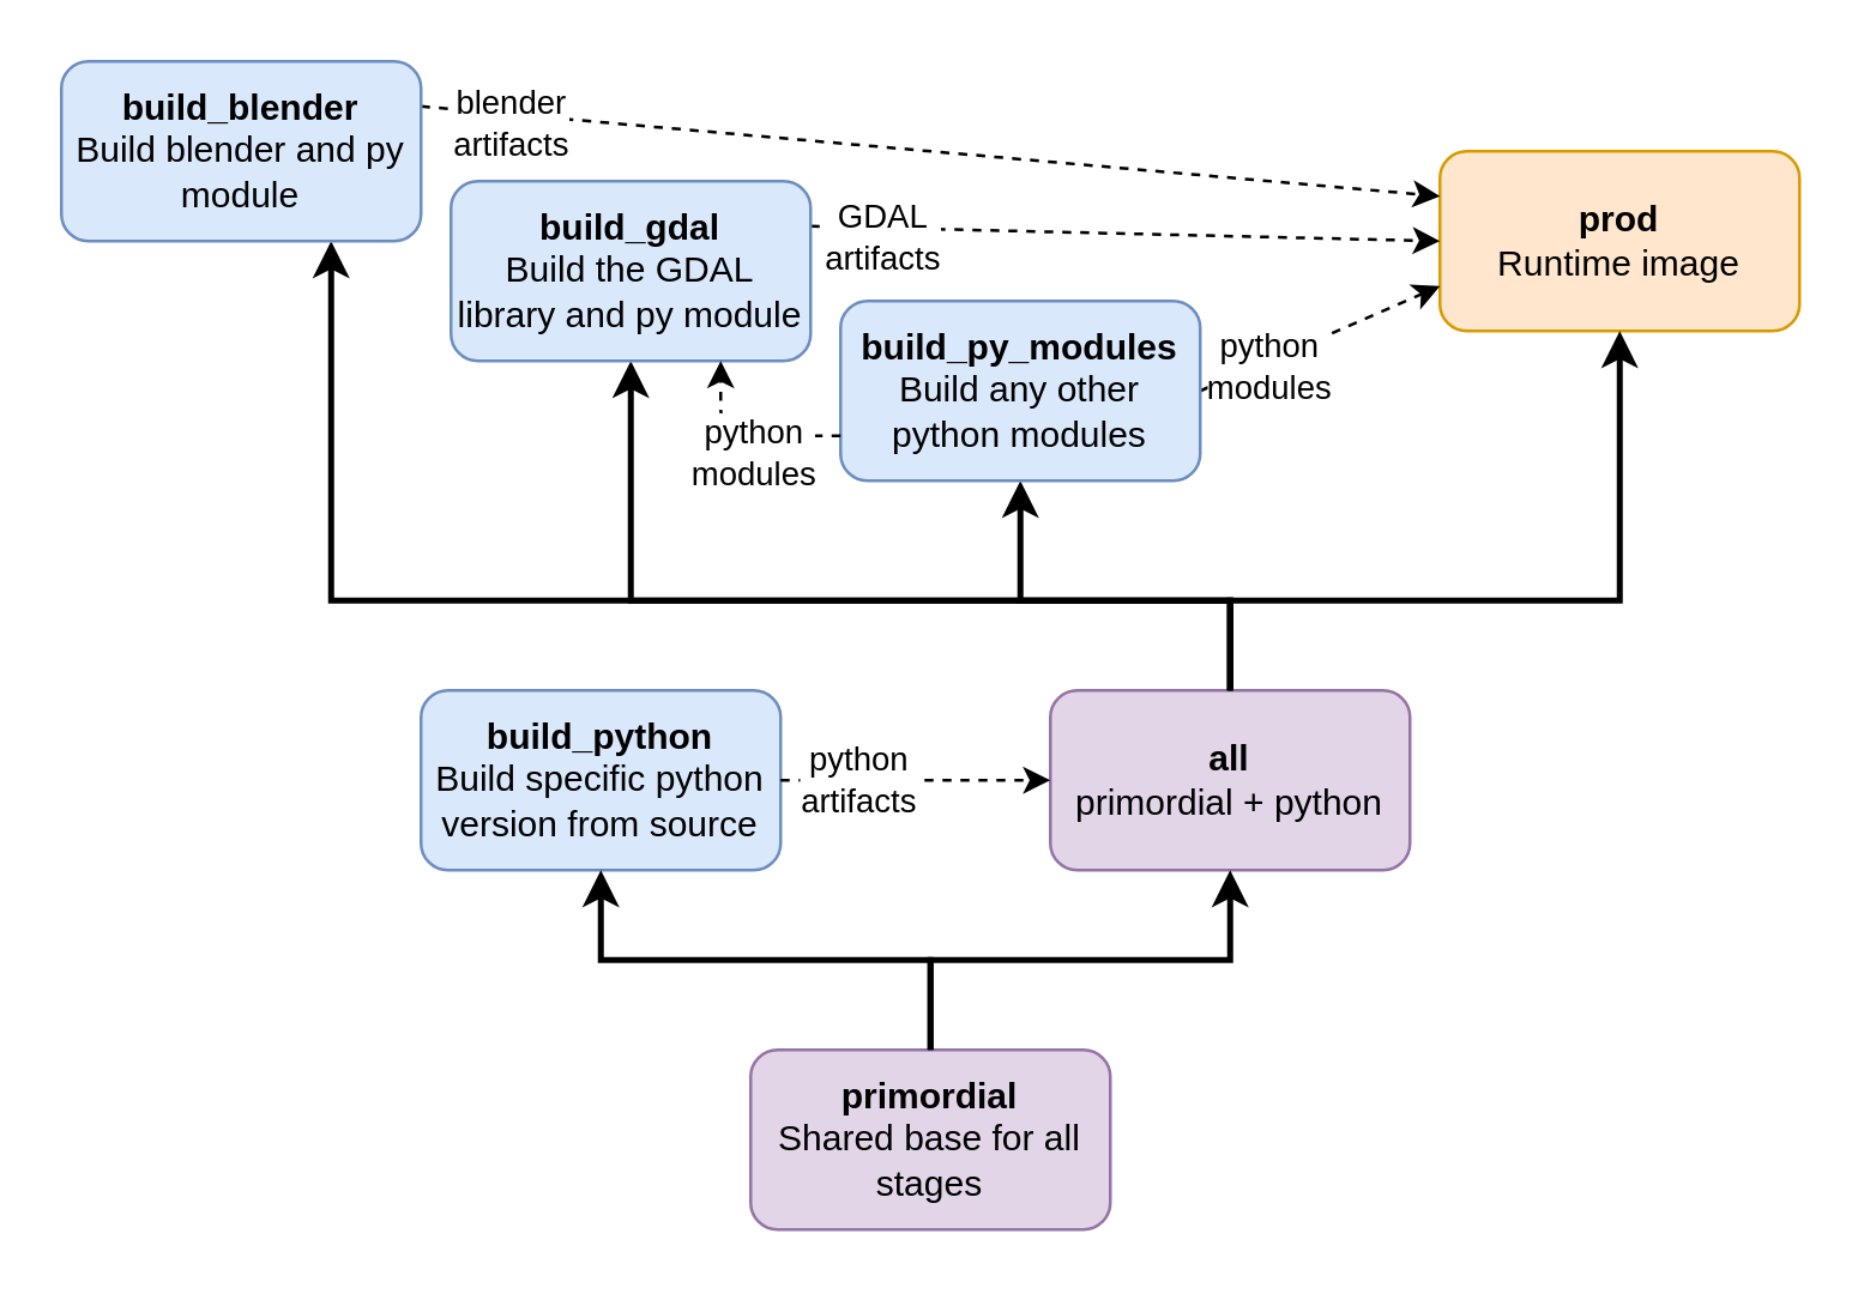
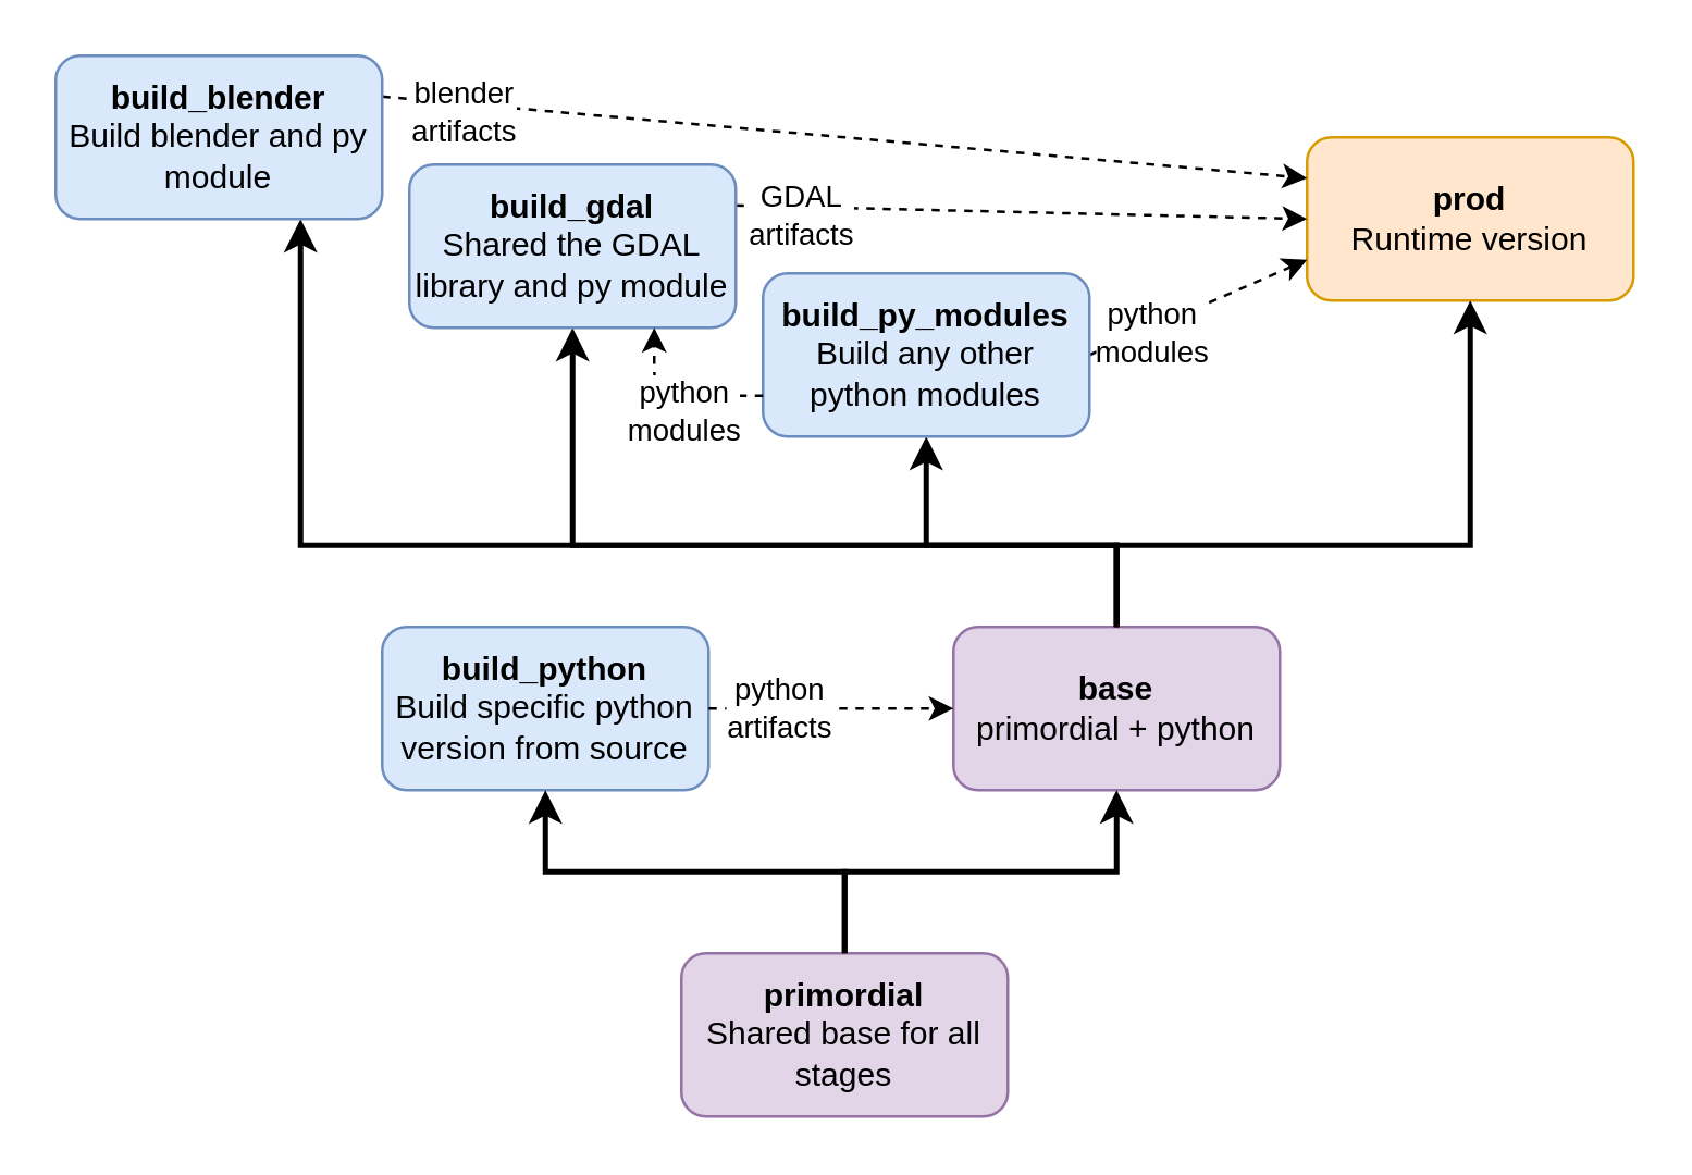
  <mxCell id="0" />
  <mxCell id="1" parent="0" />
  <mxCell id="2" value="&lt;b&gt;primordial&lt;/b&gt;&lt;br&gt;Shared base for all stages" style="rounded=1;whiteSpace=wrap;html=1;fillColor=#e1d5e7;strokeColor=#9673a6;" parent="1" vertex="1"><mxGeometry x="250" y="350" width="120" height="60" as="geometry" /></mxCell>
  <mxCell id="3" value="&lt;b&gt;build_python&lt;/b&gt;&lt;br&gt;Build specific python version from source" style="rounded=1;whiteSpace=wrap;html=1;fillColor=#dae8fc;strokeColor=#6c8ebf;" parent="1" vertex="1"><mxGeometry x="140" y="230" width="120" height="60" as="geometry" /></mxCell>
  <mxCell id="4" value="" style="endArrow=classic;html=1;rounded=0;exitX=0.5;exitY=0;exitDx=0;exitDy=0;entryX=0.5;entryY=1;entryDx=0;entryDy=0;strokeWidth=2;edgeStyle=orthogonalEdgeStyle;" parent="1" source="2" target="3" edge="1"><mxGeometry width="50" height="50" relative="1" as="geometry"><mxPoint x="380" y="370" as="sourcePoint" /><mxPoint x="430" y="320" as="targetPoint" /><Array as="points"><mxPoint x="310" y="320" /><mxPoint x="200" y="320" /></Array></mxGeometry></mxCell>
- <mxCell id="5" value="&lt;b&gt;all&lt;/b&gt;&lt;br&gt;primordial + python" style="rounded=1;whiteSpace=wrap;html=1;fillColor=#e1d5e7;strokeColor=#9673a6;" parent="1" vertex="1"><mxGeometry x="350" y="230" width="120" height="60" as="geometry" /></mxCell>
+ <mxCell id="5" value="&lt;b&gt;base&lt;/b&gt;&lt;br&gt;primordial + python" style="rounded=1;whiteSpace=wrap;html=1;fillColor=#e1d5e7;strokeColor=#9673a6;" parent="1" vertex="1"><mxGeometry x="350" y="230" width="120" height="60" as="geometry" /></mxCell>
  <mxCell id="6" value="" style="endArrow=classic;html=1;rounded=0;exitX=0.5;exitY=0;exitDx=0;exitDy=0;entryX=0.5;entryY=1;entryDx=0;entryDy=0;strokeWidth=2;edgeStyle=orthogonalEdgeStyle;" parent="1" source="2" target="5" edge="1"><mxGeometry width="50" height="50" relative="1" as="geometry"><mxPoint x="320" y="360" as="sourcePoint" /><mxPoint x="240" y="310" as="targetPoint" /></mxGeometry></mxCell>
  <mxCell id="7" value="" style="endArrow=classic;html=1;rounded=0;exitX=0.5;exitY=0;exitDx=0;exitDy=0;entryX=0.75;entryY=1;entryDx=0;entryDy=0;strokeWidth=2;edgeStyle=orthogonalEdgeStyle;" parent="1" source="5" edge="1"><mxGeometry width="50" height="50" relative="1" as="geometry"><mxPoint x="350" y="360" as="sourcePoint" /><mxPoint x="110" y="80" as="targetPoint" /><Array as="points"><mxPoint x="410" y="200" /><mxPoint x="110" y="200" /></Array></mxGeometry></mxCell>
  <mxCell id="8" value="" style="endArrow=classic;html=1;rounded=0;exitX=0.5;exitY=0;exitDx=0;exitDy=0;entryX=0.5;entryY=1;entryDx=0;entryDy=0;strokeWidth=2;edgeStyle=orthogonalEdgeStyle;" parent="1" source="5" edge="1"><mxGeometry width="50" height="50" relative="1" as="geometry"><mxPoint x="390" y="240" as="sourcePoint" /><mxPoint x="210" y="120" as="targetPoint" /><Array as="points"><mxPoint x="410" y="200" /><mxPoint x="210" y="200" /></Array></mxGeometry></mxCell>
  <mxCell id="9" value="" style="endArrow=classic;html=1;rounded=0;exitX=0.5;exitY=0;exitDx=0;exitDy=0;entryX=0.5;entryY=1;entryDx=0;entryDy=0;strokeWidth=2;edgeStyle=orthogonalEdgeStyle;" parent="1" source="5" edge="1"><mxGeometry width="50" height="50" relative="1" as="geometry"><mxPoint x="390" y="240" as="sourcePoint" /><mxPoint x="340" y="160" as="targetPoint" /><Array as="points"><mxPoint x="410" y="200" /><mxPoint x="340" y="200" /></Array></mxGeometry></mxCell>
  <mxCell id="10" value="" style="endArrow=classic;html=1;rounded=0;strokeWidth=1;entryX=0;entryY=0.5;entryDx=0;entryDy=0;exitX=1;exitY=0.5;exitDx=0;exitDy=0;dashed=1;" parent="1" source="3" target="5" edge="1"><mxGeometry width="50" height="50" relative="1" as="geometry"><mxPoint x="230" y="130" as="sourcePoint" /><mxPoint x="280" y="80" as="targetPoint" /></mxGeometry></mxCell>
  <mxCell id="11" value="python&lt;br&gt;artifacts" style="edgeLabel;html=1;align=center;verticalAlign=middle;resizable=0;points=[];" parent="10" vertex="1" connectable="0"><mxGeometry x="-0.578" y="-1" relative="1" as="geometry"><mxPoint x="6" y="-2" as="offset" /></mxGeometry></mxCell>
- <mxCell id="12" value="&lt;b&gt;prod&lt;/b&gt;&lt;br&gt;Runtime image" style="rounded=1;whiteSpace=wrap;html=1;fillColor=#ffe6cc;strokeColor=#d79b00;" parent="1" vertex="1"><mxGeometry x="480" y="50" width="120" height="60" as="geometry" /></mxCell>
+ <mxCell id="12" value="&lt;b&gt;prod&lt;/b&gt;&lt;br&gt;Runtime version" style="rounded=1;whiteSpace=wrap;html=1;fillColor=#ffe6cc;strokeColor=#d79b00;" parent="1" vertex="1"><mxGeometry x="480" y="50" width="120" height="60" as="geometry" /></mxCell>
  <mxCell id="13" value="" style="endArrow=classic;html=1;rounded=0;exitX=0.5;exitY=0;exitDx=0;exitDy=0;entryX=0.5;entryY=1;entryDx=0;entryDy=0;strokeWidth=2;edgeStyle=orthogonalEdgeStyle;" parent="1" source="5" target="12" edge="1"><mxGeometry width="50" height="50" relative="1" as="geometry"><mxPoint x="420" y="240" as="sourcePoint" /><mxPoint x="350" y="170" as="targetPoint" /><Array as="points"><mxPoint x="410" y="200" /><mxPoint x="540" y="200" /></Array></mxGeometry></mxCell>
  <mxCell id="14" value="" style="endArrow=classic;html=1;rounded=0;strokeWidth=1;entryX=0;entryY=0.75;entryDx=0;entryDy=0;exitX=1;exitY=0.5;exitDx=0;exitDy=0;dashed=1;" parent="1" target="12" edge="1"><mxGeometry width="50" height="50" relative="1" as="geometry"><mxPoint x="400" y="130" as="sourcePoint" /><mxPoint x="360" y="270" as="targetPoint" /></mxGeometry></mxCell>
  <mxCell id="15" value="python&lt;br&gt;modules" style="edgeLabel;html=1;align=center;verticalAlign=middle;resizable=0;points=[];" parent="14" vertex="1" connectable="0"><mxGeometry x="-0.578" y="-1" relative="1" as="geometry"><mxPoint x="6" y="-2" as="offset" /></mxGeometry></mxCell>
  <mxCell id="16" value="" style="endArrow=classic;html=1;rounded=0;strokeWidth=1;entryX=0;entryY=0.5;entryDx=0;entryDy=0;exitX=1;exitY=0.25;exitDx=0;exitDy=0;dashed=1;" parent="1" target="12" edge="1"><mxGeometry width="50" height="50" relative="1" as="geometry"><mxPoint x="270" y="75" as="sourcePoint" /><mxPoint x="490" y="85" as="targetPoint" /></mxGeometry></mxCell>
  <mxCell id="17" value="GDAL&lt;br&gt;artifacts" style="edgeLabel;html=1;align=center;verticalAlign=middle;resizable=0;points=[];" parent="16" vertex="1" connectable="0"><mxGeometry x="-0.578" y="-1" relative="1" as="geometry"><mxPoint x="-20" y="1" as="offset" /></mxGeometry></mxCell>
  <mxCell id="18" value="" style="endArrow=classic;html=1;rounded=0;strokeWidth=1;entryX=0;entryY=0.25;entryDx=0;entryDy=0;exitX=1;exitY=0.25;exitDx=0;exitDy=0;dashed=1;" parent="1" target="12" edge="1"><mxGeometry width="50" height="50" relative="1" as="geometry"><mxPoint x="140" y="35" as="sourcePoint" /><mxPoint x="490" y="70" as="targetPoint" /></mxGeometry></mxCell>
  <mxCell id="19" value="blender&lt;br&gt;artifacts" style="edgeLabel;html=1;align=center;verticalAlign=middle;resizable=0;points=[];" parent="18" vertex="1" connectable="0"><mxGeometry x="-0.578" y="-1" relative="1" as="geometry"><mxPoint x="-42" y="-2" as="offset" /></mxGeometry></mxCell>
  <mxCell id="20" value="&lt;b&gt;build_py_modules&lt;/b&gt;&lt;br&gt;Build any other python modules" style="rounded=1;whiteSpace=wrap;html=1;fillColor=#dae8fc;strokeColor=#6c8ebf;" vertex="1" parent="1"><mxGeometry x="280" y="100" width="120" height="60" as="geometry" /></mxCell>
- <mxCell id="21" value="&lt;b&gt;build_gdal&lt;/b&gt;&lt;br&gt;Build the GDAL library and py module" style="rounded=1;whiteSpace=wrap;html=1;fillColor=#dae8fc;strokeColor=#6c8ebf;" vertex="1" parent="1"><mxGeometry x="150" y="60" width="120" height="60" as="geometry" /></mxCell>
+ <mxCell id="21" value="&lt;b&gt;build_gdal&lt;/b&gt;&lt;br&gt;Shared the GDAL library and py module" style="rounded=1;whiteSpace=wrap;html=1;fillColor=#dae8fc;strokeColor=#6c8ebf;" vertex="1" parent="1"><mxGeometry x="150" y="60" width="120" height="60" as="geometry" /></mxCell>
  <mxCell id="22" value="&lt;b&gt;build_blender&lt;/b&gt;&lt;br&gt;Build blender and py module" style="rounded=1;whiteSpace=wrap;html=1;fillColor=#dae8fc;strokeColor=#6c8ebf;" vertex="1" parent="1"><mxGeometry x="20" y="20" width="120" height="60" as="geometry" /></mxCell>
  <mxCell id="23" value="" style="endArrow=classic;html=1;rounded=1;strokeWidth=1;entryX=0.75;entryY=1;entryDx=0;entryDy=0;exitX=0;exitY=0.75;exitDx=0;exitDy=0;dashed=1;" edge="1" parent="1" source="20" target="21"><mxGeometry width="50" height="50" relative="1" as="geometry"><mxPoint x="410" y="140" as="sourcePoint" /><mxPoint x="490" y="105" as="targetPoint" /><Array as="points"><mxPoint x="240" y="145" /></Array></mxGeometry></mxCell>
  <mxCell id="24" value="python&lt;br&gt;modules" style="edgeLabel;html=1;align=center;verticalAlign=middle;resizable=0;points=[];" vertex="1" connectable="0" parent="23"><mxGeometry x="-0.578" y="-1" relative="1" as="geometry"><mxPoint x="-16" y="6" as="offset" /></mxGeometry></mxCell>
